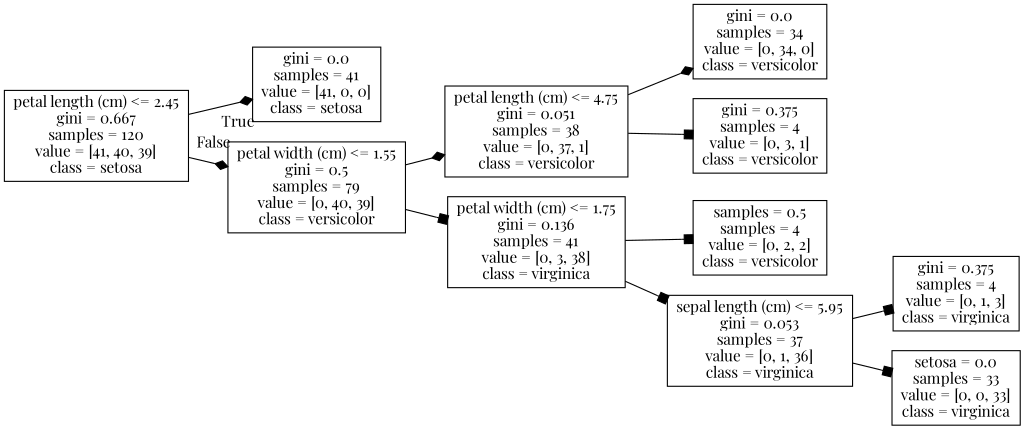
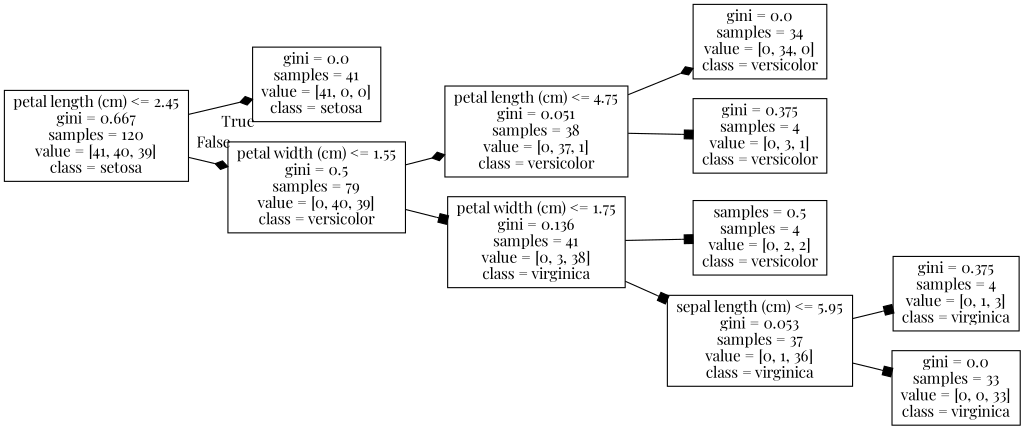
  digraph {
    fontname="Playfair Display"
    rankdir=LR
    node [fontname="Playfair Display" shape=box]
    edge [arrowhead=box fontname="Playfair Display"]
    n1 [label="petal length (cm) <= 2.45\ngini = 0.667\nsamples = 120\nvalue = [41, 40, 39]\nclass = setosa"]
    n2 [label="gini = 0.0\nsamples = 41\nvalue = [41, 0, 0]\nclass = setosa"]
    n3 [label="petal width (cm) <= 1.55\ngini = 0.5\nsamples = 79\nvalue = [0, 40, 39]\nclass = versicolor"]
    n4 [label="petal length (cm) <= 4.75\ngini = 0.051\nsamples = 38\nvalue = [0, 37, 1]\nclass = versicolor"]
    n5 [label="petal width (cm) <= 1.75\ngini = 0.136\nsamples = 41\nvalue = [0, 3, 38]\nclass = virginica"]
    n6 [label="gini = 0.0\nsamples = 34\nvalue = [0, 34, 0]\nclass = versicolor"]
    n7 [label="gini = 0.375\nsamples = 4\nvalue = [0, 3, 1]\nclass = versicolor"]
    n8 [label="samples = 0.5\nsamples = 4\nvalue = [0, 2, 2]\nclass = versicolor"]
    n9 [label="sepal length (cm) <= 5.95\ngini = 0.053\nsamples = 37\nvalue = [0, 1, 36]\nclass = virginica"]
    n10 [label="gini = 0.375\nsamples = 4\nvalue = [0, 1, 3]\nclass = virginica"]
-   n11 [label="setosa = 0.0\nsamples = 33\nvalue = [0, 0, 33]\nclass = virginica"]
+   n11 [label="gini = 0.0\nsamples = 33\nvalue = [0, 0, 33]\nclass = virginica"]
    n1 -> n2 [arrowhead=diamond headlabel=True labelangle=45 labeldistance=2.5]
    n1 -> n3 [arrowhead=diamond headlabel=False labelangle=-45 labeldistance=2.5]
    n3 -> n4 [arrowhead=diamond]
    n3 -> n5
    n4 -> n6 [arrowhead=diamond]
    n4 -> n7
    n5 -> n8
    n5 -> n9
    n9 -> n10
    n9 -> n11
  }
